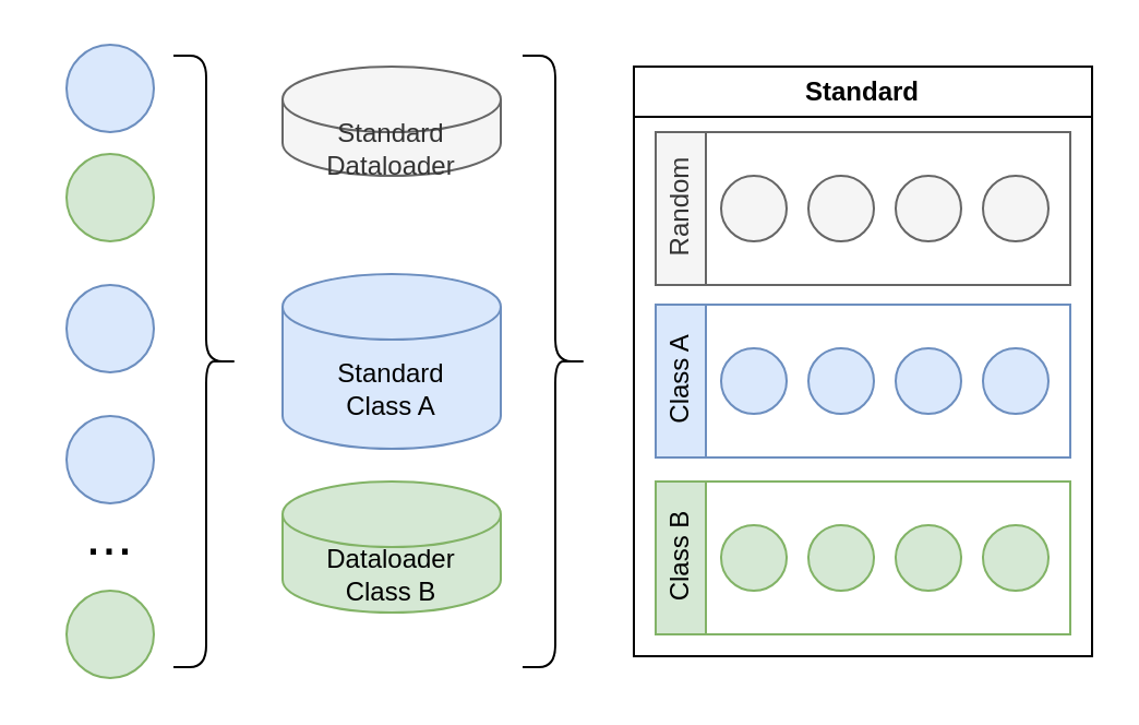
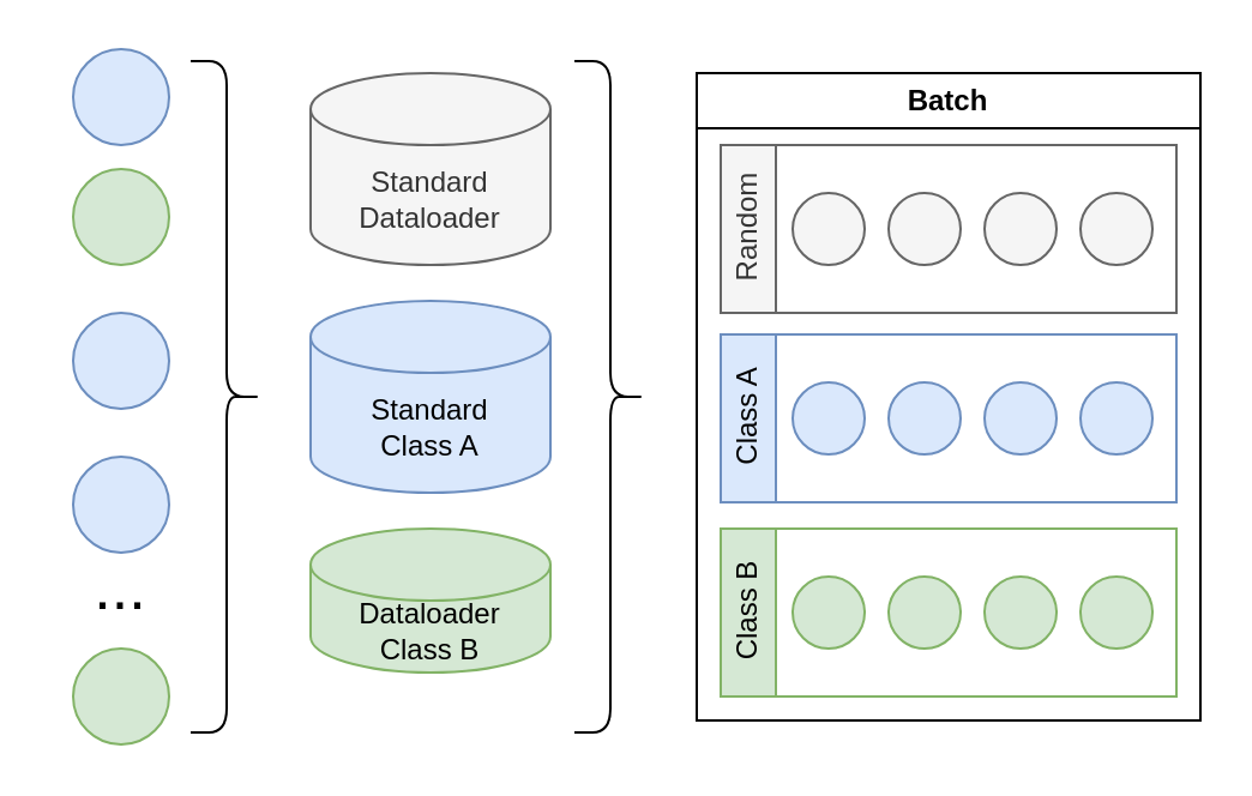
  <mxCell id="0" />
  <mxCell id="1" parent="0" />
  <mxCell id="2" value="" style="ellipse;whiteSpace=wrap;html=1;aspect=fixed;fillColor=#dae8fc;strokeColor=#6c8ebf;" parent="1" vertex="1"><mxGeometry x="30" y="20" width="40" height="40" as="geometry" /></mxCell>
  <mxCell id="3" value="" style="ellipse;whiteSpace=wrap;html=1;aspect=fixed;fillColor=#d5e8d4;strokeColor=#82b366;" parent="1" vertex="1"><mxGeometry x="30" y="70" width="40" height="40" as="geometry" /></mxCell>
  <mxCell id="4" value="" style="ellipse;whiteSpace=wrap;html=1;aspect=fixed;fillColor=#dae8fc;strokeColor=#6c8ebf;" parent="1" vertex="1"><mxGeometry x="30" y="130" width="40" height="40" as="geometry" /></mxCell>
  <mxCell id="5" value="" style="ellipse;whiteSpace=wrap;html=1;aspect=fixed;fillColor=#dae8fc;strokeColor=#6c8ebf;" parent="1" vertex="1"><mxGeometry x="30" y="190" width="40" height="40" as="geometry" /></mxCell>
  <mxCell id="6" value="..." style="text;html=1;strokeColor=none;fillColor=none;align=center;verticalAlign=middle;whiteSpace=wrap;rounded=0;fontSize=26;" parent="1" vertex="1"><mxGeometry x="20" y="230" width="60" height="30" as="geometry" /></mxCell>
  <mxCell id="7" value="" style="ellipse;whiteSpace=wrap;html=1;aspect=fixed;fillColor=#d5e8d4;strokeColor=#82b366;" parent="1" vertex="1"><mxGeometry x="30" y="270" width="40" height="40" as="geometry" /></mxCell>
  <mxCell id="8" value="" style="shape=curlyBracket;whiteSpace=wrap;html=1;rounded=1;flipH=1;labelPosition=right;verticalLabelPosition=middle;align=left;verticalAlign=middle;" parent="1" vertex="1"><mxGeometry x="79" y="25" width="30" height="280" as="geometry" /></mxCell>
  <mxCell id="9" value="Standard&lt;br&gt;Class A" style="shape=cylinder3;whiteSpace=wrap;html=1;boundedLbl=1;backgroundOutline=1;size=15;fillColor=#dae8fc;strokeColor=#6c8ebf;" parent="1" vertex="1"><mxGeometry x="129" y="125" width="100" height="80" as="geometry" /></mxCell>
  <mxCell id="10" value="Dataloader&lt;br&gt;Class B" style="shape=cylinder3;whiteSpace=wrap;html=1;boundedLbl=1;backgroundOutline=1;size=15;fillColor=#d5e8d4;strokeColor=#82b366;" parent="1" vertex="1"><mxGeometry x="129" y="220" width="100" height="60" as="geometry" /></mxCell>
  <mxCell id="11" value="" style="shape=curlyBracket;whiteSpace=wrap;html=1;rounded=1;flipH=1;labelPosition=right;verticalLabelPosition=middle;align=left;verticalAlign=middle;" parent="1" vertex="1"><mxGeometry x="239" y="25" width="30" height="280" as="geometry" /></mxCell>
- <mxCell id="12" value="Standard" style="swimlane;whiteSpace=wrap;html=1;" parent="1" vertex="1"><mxGeometry x="290" y="30" width="210" height="270" as="geometry" /></mxCell>
+ <mxCell id="12" value="Batch" style="swimlane;whiteSpace=wrap;html=1;" parent="1" vertex="1"><mxGeometry x="290" y="30" width="210" height="270" as="geometry" /></mxCell>
  <mxCell id="13" value="&lt;span style=&quot;font-weight: normal;&quot;&gt;Random&lt;/span&gt;" style="swimlane;horizontal=0;whiteSpace=wrap;html=1;startSize=23;fillColor=#f5f5f5;fontColor=#333333;strokeColor=#666666;" parent="12" vertex="1"><mxGeometry x="10" y="30" width="190" height="70" as="geometry" /></mxCell>
  <mxCell id="14" value="" style="ellipse;whiteSpace=wrap;html=1;aspect=fixed;fillColor=#f5f5f5;fontColor=#333333;strokeColor=#666666;" parent="13" vertex="1"><mxGeometry x="70" y="20" width="30" height="30" as="geometry" /></mxCell>
  <mxCell id="15" value="" style="ellipse;whiteSpace=wrap;html=1;aspect=fixed;fillColor=#f5f5f5;fontColor=#333333;strokeColor=#666666;" parent="13" vertex="1"><mxGeometry x="110" y="20" width="30" height="30" as="geometry" /></mxCell>
  <mxCell id="16" value="" style="ellipse;whiteSpace=wrap;html=1;aspect=fixed;fillColor=#f5f5f5;fontColor=#333333;strokeColor=#666666;" parent="13" vertex="1"><mxGeometry x="30" y="20" width="30" height="30" as="geometry" /></mxCell>
  <mxCell id="17" value="" style="ellipse;whiteSpace=wrap;html=1;aspect=fixed;fillColor=#f5f5f5;fontColor=#333333;strokeColor=#666666;" vertex="1" parent="13"><mxGeometry x="150" y="20" width="30" height="30" as="geometry" /></mxCell>
  <mxCell id="18" value="&lt;span style=&quot;font-weight: normal;&quot;&gt;Class B&lt;/span&gt;" style="swimlane;horizontal=0;whiteSpace=wrap;html=1;startSize=23;fillColor=#d5e8d4;strokeColor=#82b366;" parent="12" vertex="1"><mxGeometry x="10" y="190" width="190" height="70" as="geometry" /></mxCell>
  <mxCell id="19" value="" style="ellipse;whiteSpace=wrap;html=1;aspect=fixed;fillColor=#d5e8d4;strokeColor=#82b366;" parent="18" vertex="1"><mxGeometry x="70" y="20" width="30" height="30" as="geometry" /></mxCell>
  <mxCell id="20" value="" style="ellipse;whiteSpace=wrap;html=1;aspect=fixed;fillColor=#d5e8d4;strokeColor=#82b366;" parent="18" vertex="1"><mxGeometry x="110" y="20" width="30" height="30" as="geometry" /></mxCell>
  <mxCell id="21" value="" style="ellipse;whiteSpace=wrap;html=1;aspect=fixed;fillColor=#d5e8d4;strokeColor=#82b366;" parent="18" vertex="1"><mxGeometry x="30" y="20" width="30" height="30" as="geometry" /></mxCell>
  <mxCell id="22" value="" style="ellipse;whiteSpace=wrap;html=1;aspect=fixed;fillColor=#d5e8d4;strokeColor=#82b366;" vertex="1" parent="18"><mxGeometry x="150" y="20" width="30" height="30" as="geometry" /></mxCell>
  <mxCell id="23" value="&lt;span style=&quot;font-weight: normal;&quot;&gt;Class A&lt;/span&gt;" style="swimlane;horizontal=0;whiteSpace=wrap;html=1;startSize=23;fillColor=#dae8fc;strokeColor=#6c8ebf;" parent="1" vertex="1"><mxGeometry x="300" y="139" width="190" height="70" as="geometry" /></mxCell>
  <mxCell id="24" value="" style="ellipse;whiteSpace=wrap;html=1;aspect=fixed;fillColor=#dae8fc;strokeColor=#6c8ebf;" parent="23" vertex="1"><mxGeometry x="70" y="20" width="30" height="30" as="geometry" /></mxCell>
  <mxCell id="25" value="" style="ellipse;whiteSpace=wrap;html=1;aspect=fixed;fillColor=#dae8fc;strokeColor=#6c8ebf;" parent="23" vertex="1"><mxGeometry x="110" y="20" width="30" height="30" as="geometry" /></mxCell>
  <mxCell id="26" value="" style="ellipse;whiteSpace=wrap;html=1;aspect=fixed;fillColor=#dae8fc;strokeColor=#6c8ebf;" parent="23" vertex="1"><mxGeometry x="30" y="20" width="30" height="30" as="geometry" /></mxCell>
  <mxCell id="27" value="" style="ellipse;whiteSpace=wrap;html=1;aspect=fixed;fillColor=#dae8fc;strokeColor=#6c8ebf;" vertex="1" parent="23"><mxGeometry x="150" y="20" width="30" height="30" as="geometry" /></mxCell>
- <mxCell id="28" value="Standard&lt;br&gt;Dataloader" style="shape=cylinder3;whiteSpace=wrap;html=1;boundedLbl=1;backgroundOutline=1;size=15;fillColor=#f5f5f5;strokeColor=#666666;fontColor=#333333;" parent="1" vertex="1"><mxGeometry x="129" y="30" width="100" height="50" as="geometry" /></mxCell>
+ <mxCell id="28" value="Standard&lt;br&gt;Dataloader" style="shape=cylinder3;whiteSpace=wrap;html=1;boundedLbl=1;backgroundOutline=1;size=15;fillColor=#f5f5f5;strokeColor=#666666;fontColor=#333333;" parent="1" vertex="1"><mxGeometry x="129" y="30" width="100" height="80" as="geometry" /></mxCell>
